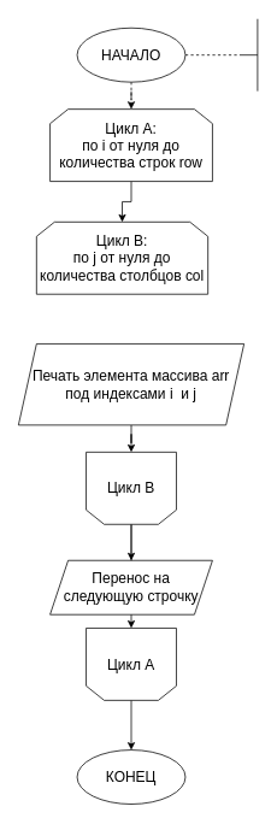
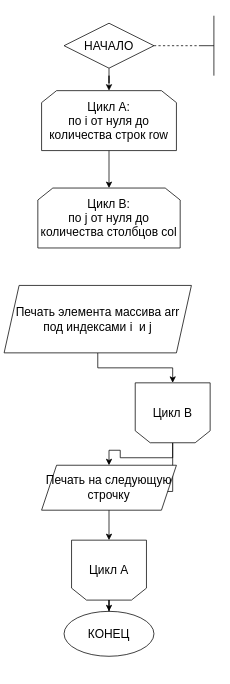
  <mxCell id="0" />
  <mxCell id="1" parent="0" />
- <mxCell id="2" style="edgeStyle=orthogonalEdgeStyle;rounded=0;orthogonalLoop=1;jettySize=auto;html=1;entryX=0.5;entryY=0;entryDx=0;entryDy=0;fontSize=16;dashed=1;" edge="1" parent="1" source="3" target="5"><mxGeometry relative="1" as="geometry" /></mxCell>
- <mxCell id="3" value="НАЧАЛО" style="ellipse;whiteSpace=wrap;html=1;fontSize=16;" vertex="1" parent="1"><mxGeometry x="85" y="30" width="120" height="60" as="geometry" /></mxCell>
+ <mxCell id="2" style="edgeStyle=orthogonalEdgeStyle;rounded=0;orthogonalLoop=1;jettySize=auto;html=1;entryX=0.5;entryY=0;entryDx=0;entryDy=0;fontSize=16;" edge="1" parent="1" source="3" target="5"><mxGeometry relative="1" as="geometry" /></mxCell>
+ <mxCell id="3" value="НАЧАЛО" style="rhombus;whiteSpace=wrap;html=1;fontSize=16;" vertex="1" parent="1"><mxGeometry x="85" y="30" width="120" height="60" as="geometry" /></mxCell>
  <mxCell id="4" value="" style="edgeStyle=orthogonalEdgeStyle;rounded=0;orthogonalLoop=1;jettySize=auto;html=1;fontSize=16;" edge="1" parent="1" source="5" target="6"><mxGeometry relative="1" as="geometry" /></mxCell>
  <mxCell id="5" value="Цикл А:&lt;br&gt;по i от нуля до количества строк row" style="shape=loopLimit;whiteSpace=wrap;html=1;fontSize=16;" vertex="1" parent="1"><mxGeometry x="55" y="120" width="180" height="80" as="geometry" /></mxCell>
- <mxCell id="6" value="Цикл B:&lt;br&gt;по j от нуля до количества столбцов col" style="shape=loopLimit;whiteSpace=wrap;html=1;fontSize=16;" vertex="1" parent="1"><mxGeometry x="40" y="245" width="190" height="80" as="geometry" /></mxCell>
+ <mxCell id="6" value="Цикл B:&lt;br&gt;по j от нуля до количества столбцов col" style="shape=loopLimit;whiteSpace=wrap;html=1;fontSize=16;" vertex="1" parent="1"><mxGeometry x="50" y="250" width="190" height="80" as="geometry" /></mxCell>
  <mxCell id="7" style="edgeStyle=orthogonalEdgeStyle;rounded=0;orthogonalLoop=1;jettySize=auto;html=1;entryX=0.5;entryY=1;entryDx=0;entryDy=0;fontSize=16;" edge="1" parent="1" source="8" target="11"><mxGeometry relative="1" as="geometry" /></mxCell>
- <mxCell id="8" value="Печать элемента массива arr под индексами i&amp;nbsp; и j" style="shape=parallelogram;perimeter=parallelogramPerimeter;whiteSpace=wrap;html=1;fixedSize=1;fontSize=16;" vertex="1" parent="1"><mxGeometry x="20" y="380" width="250" height="90" as="geometry" /></mxCell>
+ <mxCell id="8" value="Печать элемента массива arr под индексами i&amp;nbsp; и j" style="shape=parallelogram;perimeter=parallelogramPerimeter;whiteSpace=wrap;html=1;fixedSize=1;fontSize=16;" vertex="1" parent="1"><mxGeometry x="5" y="380" width="250" height="90" as="geometry" /></mxCell>
  <mxCell id="9" style="edgeStyle=orthogonalEdgeStyle;rounded=0;orthogonalLoop=1;jettySize=auto;html=1;entryX=0.5;entryY=0;entryDx=0;entryDy=0;fontSize=16;" edge="1" parent="1" source="11" target="12"><mxGeometry relative="1" as="geometry" /></mxCell>
  <mxCell id="10" value="" style="edgeStyle=orthogonalEdgeStyle;rounded=0;orthogonalLoop=1;jettySize=auto;html=1;fontSize=16;" edge="1" parent="1" source="11" target="14"><mxGeometry relative="1" as="geometry" /></mxCell>
- <mxCell id="11" value="Цикл В" style="shape=loopLimit;whiteSpace=wrap;html=1;fontSize=16;direction=west;" vertex="1" parent="1"><mxGeometry x="95" y="500" width="100" height="80" as="geometry" /></mxCell>
- <mxCell id="12" value="Перенос на следующую строчку" style="shape=parallelogram;perimeter=parallelogramPerimeter;whiteSpace=wrap;html=1;fixedSize=1;fontSize=16;" vertex="1" parent="1"><mxGeometry x="55" y="620" width="180" height="60" as="geometry" /></mxCell>
+ <mxCell id="11" value="Цикл В" style="shape=loopLimit;whiteSpace=wrap;html=1;fontSize=16;direction=west;" vertex="1" parent="1"><mxGeometry x="180" y="510" width="100" height="80" as="geometry" /></mxCell>
+ <mxCell id="12" value="Печать на следующую строчку" style="shape=parallelogram;perimeter=parallelogramPerimeter;whiteSpace=wrap;html=1;fixedSize=1;fontSize=16;" vertex="1" parent="1"><mxGeometry x="55" y="620" width="180" height="60" as="geometry" /></mxCell>
  <mxCell id="13" value="" style="edgeStyle=orthogonalEdgeStyle;rounded=0;orthogonalLoop=1;jettySize=auto;html=1;fontSize=16;" edge="1" parent="1" source="14" target="15"><mxGeometry relative="1" as="geometry" /></mxCell>
- <mxCell id="14" value="Цикл А" style="shape=loopLimit;whiteSpace=wrap;html=1;fontSize=16;direction=west;" vertex="1" parent="1"><mxGeometry x="95" y="695" width="100" height="80" as="geometry" /></mxCell>
- <mxCell id="15" value="КОНЕЦ" style="ellipse;whiteSpace=wrap;html=1;fontSize=16;" vertex="1" parent="1"><mxGeometry x="85" y="830" width="120" height="60" as="geometry" /></mxCell>
+ <mxCell id="14" value="Цикл А" style="shape=loopLimit;whiteSpace=wrap;html=1;fontSize=16;direction=west;" vertex="1" parent="1"><mxGeometry x="95" y="720" width="100" height="80" as="geometry" /></mxCell>
+ <mxCell id="15" value="КОНЕЦ" style="ellipse;whiteSpace=wrap;html=1;fontSize=16;" vertex="1" parent="1"><mxGeometry x="85" y="815" width="120" height="60" as="geometry" /></mxCell>
  <mxCell id="16" value="" style="endArrow=none;dashed=1;html=1;rounded=0;fontSize=16;exitX=1;exitY=0.5;exitDx=0;exitDy=0;" edge="1" parent="1" source="3"><mxGeometry width="50" height="50" relative="1" as="geometry"><mxPoint x="325" y="190" as="sourcePoint" /><mxPoint x="265" y="60" as="targetPoint" /></mxGeometry></mxCell>
  <mxCell id="17" value="" style="endArrow=none;html=1;rounded=0;fontSize=16;" edge="1" parent="1"><mxGeometry width="50" height="50" relative="1" as="geometry"><mxPoint x="265" y="60" as="sourcePoint" /><mxPoint x="285" y="60" as="targetPoint" /></mxGeometry></mxCell>
  <mxCell id="18" value="" style="endArrow=none;html=1;rounded=0;fontSize=16;" edge="1" parent="1"><mxGeometry width="50" height="50" relative="1" as="geometry"><mxPoint x="285" y="20" as="sourcePoint" /><mxPoint x="285" y="100" as="targetPoint" /></mxGeometry></mxCell>
